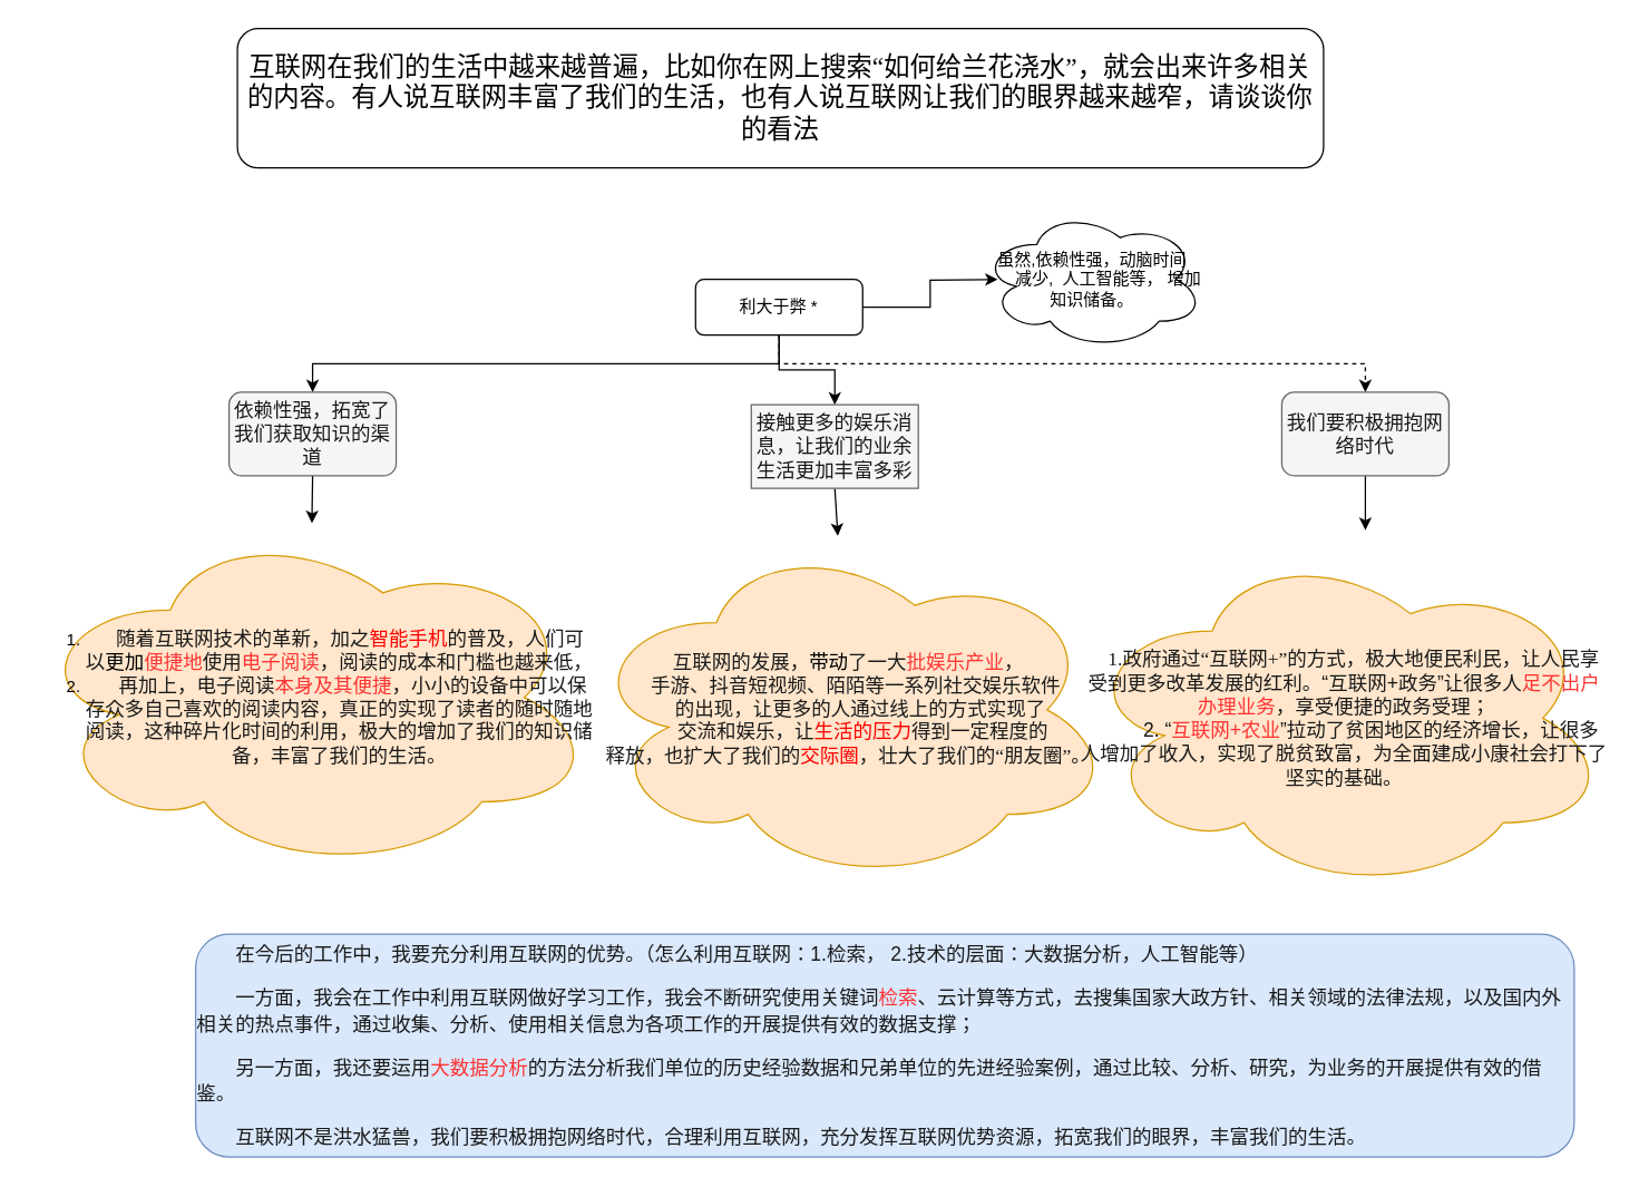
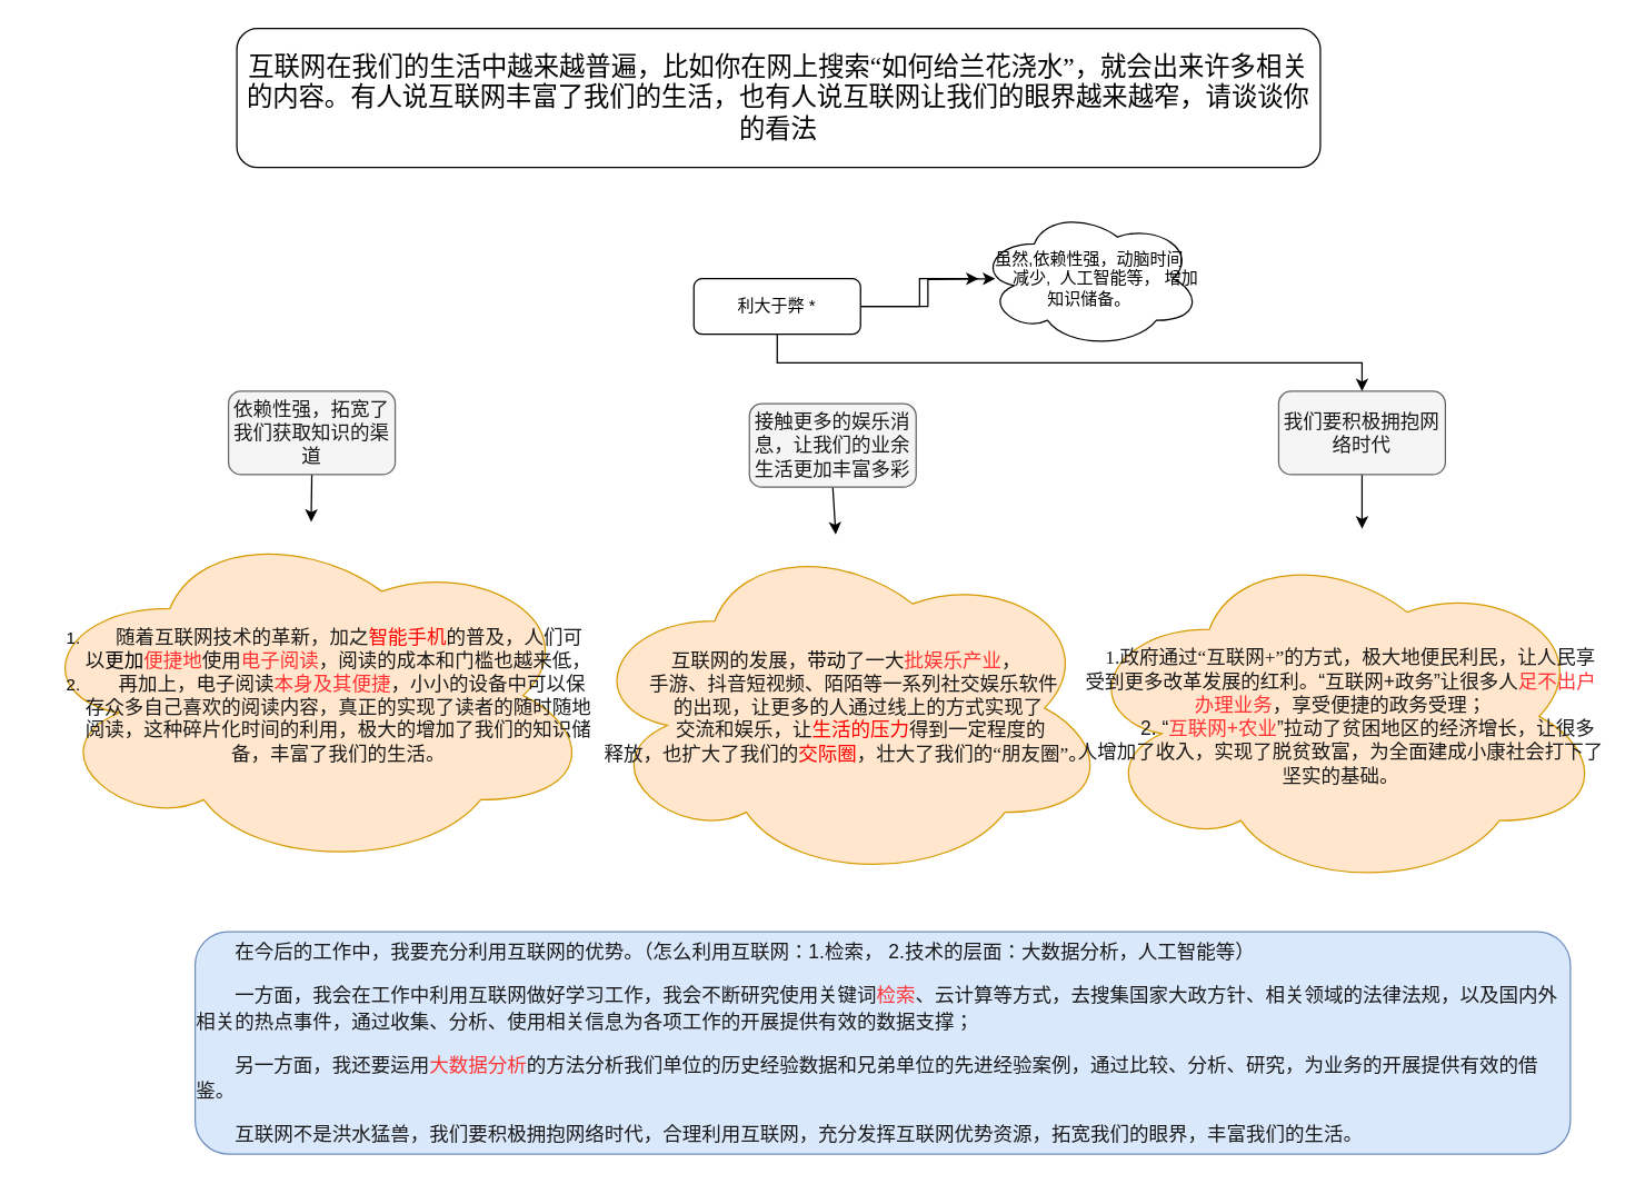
  <mxCell id="0" />
  <mxCell id="1" parent="0" />
  <mxCell id="2" value="" style="edgeStyle=orthogonalEdgeStyle;rounded=0;orthogonalLoop=1;jettySize=auto;html=1;" edge="1" parent="1" source="6"><mxGeometry relative="1" as="geometry"><mxPoint x="716" y="200" as="targetPoint" /></mxGeometry></mxCell>
- <mxCell id="3" style="edgeStyle=orthogonalEdgeStyle;rounded=0;orthogonalLoop=1;jettySize=auto;html=1;exitX=0.5;exitY=1;exitDx=0;exitDy=0;entryX=0.5;entryY=0;entryDx=0;entryDy=0;" edge="1" parent="1" source="6" target="14"><mxGeometry relative="1" as="geometry" /></mxCell>
- <mxCell id="4" style="edgeStyle=orthogonalEdgeStyle;rounded=0;orthogonalLoop=1;jettySize=auto;html=1;exitX=0.5;exitY=1;exitDx=0;exitDy=0;dashed=1;" edge="1" parent="1" source="6" target="8"><mxGeometry relative="1" as="geometry" /></mxCell>
- <mxCell id="5" style="edgeStyle=orthogonalEdgeStyle;rounded=0;orthogonalLoop=1;jettySize=auto;html=1;" edge="1" parent="1" source="6" target="12"><mxGeometry relative="1" as="geometry" /></mxCell>
+ <mxCell id="4" style="edgeStyle=orthogonalEdgeStyle;rounded=0;orthogonalLoop=1;jettySize=auto;html=1;exitX=0.5;exitY=1;exitDx=0;exitDy=0;" edge="1" parent="1" source="6" target="8"><mxGeometry relative="1" as="geometry" /></mxCell>
+ <mxCell id="5" style="edgeStyle=orthogonalEdgeStyle;rounded=0;orthogonalLoop=1;jettySize=auto;html=1;" edge="1" parent="1" source="6" target="10"><mxGeometry relative="1" as="geometry" /></mxCell>
  <mxCell id="6" value="利大于弊 *" style="rounded=1;whiteSpace=wrap;html=1;fontSize=12;glass=0;strokeWidth=1;shadow=0;" parent="1" vertex="1"><mxGeometry x="499" y="200" width="120" height="40" as="geometry" /></mxCell>
  <mxCell id="7" style="edgeStyle=none;rounded=0;orthogonalLoop=1;jettySize=auto;html=1;exitX=0.5;exitY=1;exitDx=0;exitDy=0;" edge="1" parent="1" source="8"><mxGeometry relative="1" as="geometry"><mxPoint x="980" y="380" as="targetPoint" /></mxGeometry></mxCell>
  <mxCell id="8" value="&lt;p class=&quot;MsoNormal&quot;&gt;&lt;span style=&quot;color: rgb(25 , 25 , 25) ; font-size: 10.5pt&quot;&gt;我们要积极拥抱网络时代&lt;/span&gt;&lt;/p&gt;" style="rounded=1;whiteSpace=wrap;html=1;fillColor=#f5f5f5;strokeColor=#666666;fontColor=#333333;" vertex="1" parent="1"><mxGeometry x="920" y="281" width="120" height="60" as="geometry" /></mxCell>
  <mxCell id="9" value="&lt;p class=&quot;MsoNormal&quot;&gt;&lt;span style=&quot;font-size: 14.0pt&quot;&gt;&lt;font face=&quot;宋体&quot;&gt;互联网在我们的生活中越来越普遍，比如你在网上搜索&lt;/font&gt;&lt;font face=&quot;宋体&quot;&gt;“如何给兰花浇水”，就会出来许多相关的内容。有人说互联网丰富了我们的生活，也有人说互联网让我们的眼界越来越窄，请谈谈你的看法&lt;/font&gt;&lt;/span&gt;&lt;/p&gt;" style="rounded=1;whiteSpace=wrap;html=1;fontSize=12;glass=0;strokeWidth=1;shadow=0;" vertex="1" parent="1"><mxGeometry x="170" y="20" width="780" height="100" as="geometry" /></mxCell>
  <mxCell id="10" value="虽然,依赖性强，动脑时间&lt;br&gt;&amp;nbsp; &amp;nbsp; &amp;nbsp; &amp;nbsp;减少,&amp;nbsp; 人工智能等， 增加知识储备。" style="ellipse;shape=cloud;whiteSpace=wrap;html=1;rounded=1;shadow=0;strokeWidth=1;glass=0;" vertex="1" parent="1"><mxGeometry x="704" y="150" width="160" height="100" as="geometry" /></mxCell>
  <mxCell id="11" style="edgeStyle=none;rounded=0;orthogonalLoop=1;jettySize=auto;html=1;exitX=0.5;exitY=1;exitDx=0;exitDy=0;" edge="1" parent="1" source="12" target="16"><mxGeometry relative="1" as="geometry" /></mxCell>
- <mxCell id="12" value="&lt;p class=&quot;MsoNormal&quot;&gt;&lt;span style=&quot;color: rgb(25 , 25 , 25) ; font-size: 10.5pt&quot;&gt;接触更多的娱乐消息，让我们的业余生活更加丰富多彩&lt;/span&gt;&lt;/p&gt;" style="whiteSpace=wrap;html=1;shadow=0;strokeWidth=1;glass=0;fillColor=#f5f5f5;strokeColor=#666666;fontColor=#333333;rounded=0;" vertex="1" parent="1"><mxGeometry x="539" y="290" width="120" height="60" as="geometry" /></mxCell>
+ <mxCell id="12" value="&lt;p class=&quot;MsoNormal&quot;&gt;&lt;span style=&quot;color: rgb(25 , 25 , 25) ; font-size: 10.5pt&quot;&gt;接触更多的娱乐消息，让我们的业余生活更加丰富多彩&lt;/span&gt;&lt;/p&gt;" style="whiteSpace=wrap;html=1;rounded=1;shadow=0;strokeWidth=1;glass=0;fillColor=#f5f5f5;strokeColor=#666666;fontColor=#333333;" vertex="1" parent="1"><mxGeometry x="539" y="290" width="120" height="60" as="geometry" /></mxCell>
  <mxCell id="13" style="edgeStyle=none;rounded=0;orthogonalLoop=1;jettySize=auto;html=1;exitX=0.5;exitY=1;exitDx=0;exitDy=0;" edge="1" parent="1" source="14" target="15"><mxGeometry relative="1" as="geometry" /></mxCell>
  <mxCell id="14" value="&lt;p class=&quot;MsoNormal&quot;&gt;&lt;span style=&quot;color: rgb(25 , 25 , 25) ; font-size: 10.5pt&quot;&gt;依赖性强，拓宽了我们获取知识的渠道&lt;/span&gt;&lt;/p&gt;" style="rounded=1;whiteSpace=wrap;html=1;fillColor=#f5f5f5;strokeColor=#666666;fontColor=#333333;" vertex="1" parent="1"><mxGeometry x="164" y="281" width="120" height="60" as="geometry" /></mxCell>
  <mxCell id="15" value="&lt;p class=&quot;MsoNormal&quot; style=&quot;text-indent: 21.0pt ; text-align: left ; line-height: 150%&quot;&gt;&lt;ol&gt;&lt;li&gt;&lt;span style=&quot;text-indent: 21pt ; color: rgb(25 , 25 , 25) ; font-size: 10.5pt&quot;&gt;&amp;nbsp; &amp;nbsp; 随着互联网技术的革新，加之&lt;/span&gt;&lt;span style=&quot;text-indent: 21pt ; font-size: 10.5pt&quot;&gt;&lt;font color=&quot;#ff0000&quot;&gt;智能手机&lt;/font&gt;&lt;/span&gt;&lt;span style=&quot;text-indent: 21pt ; color: rgb(25 , 25 , 25) ; font-size: 10.5pt&quot;&gt;的普及，人们可以&lt;/span&gt;&lt;span style=&quot;text-indent: 21pt ; font-size: 10.5pt&quot;&gt;更加&lt;font color=&quot;#ff3333&quot;&gt;便捷地&lt;/font&gt;&lt;/span&gt;&lt;span style=&quot;text-indent: 21pt ; color: rgb(25 , 25 , 25) ; font-size: 10.5pt&quot;&gt;使用&lt;/span&gt;&lt;span style=&quot;text-indent: 21pt ; font-size: 10.5pt&quot;&gt;&lt;font color=&quot;#ff3333&quot;&gt;电子阅读&lt;/font&gt;&lt;/span&gt;&lt;span style=&quot;text-indent: 21pt ; color: rgb(25 , 25 , 25) ; font-size: 10.5pt&quot;&gt;，&lt;/span&gt;&lt;span style=&quot;text-indent: 21pt ; color: rgb(25 , 25 , 25) ; font-size: 10.5pt&quot;&gt;阅读的成本和门槛也越来低，&lt;/span&gt;&lt;/li&gt;&lt;li&gt;&lt;span style=&quot;color: rgb(25 , 25 , 25) ; font-size: 10.5pt ; text-indent: 21pt&quot;&gt;&amp;nbsp; &amp;nbsp; &amp;nbsp;再加上，电子阅读&lt;/span&gt;&lt;span style=&quot;font-size: 10.5pt ; text-indent: 21pt&quot;&gt;&lt;font color=&quot;#ff3333&quot;&gt;本身及其便捷&lt;/font&gt;&lt;/span&gt;&lt;span style=&quot;color: rgb(25 , 25 , 25) ; font-size: 10.5pt ; text-indent: 21pt&quot;&gt;，小小的设备中可以保存众多自己喜欢的阅读内容，真正的实现了读者的随时随地阅读，这种碎片化时间的利用，极大的增加了我们的知识储备，丰富了我们的生活。&lt;/span&gt;&lt;/li&gt;&lt;/ol&gt;&lt;/p&gt;" style="ellipse;shape=cloud;whiteSpace=wrap;html=1;fillColor=#ffe6cc;strokeColor=#d79b00;" vertex="1" parent="1"><mxGeometry x="20" y="375" width="407" height="250" as="geometry" /></mxCell>
  <mxCell id="16" value="&lt;p class=&quot;MsoNormal&quot; style=&quot;text-indent: 21.0pt ; text-align: left ; line-height: 150%&quot;&gt;&lt;/p&gt;&lt;span style=&quot;text-align: left ; text-indent: 21pt ; font-size: 10.5pt&quot;&gt;&lt;font face=&quot;宋体&quot;&gt;&lt;font color=&quot;#191919&quot;&gt;互联网的发展，&lt;/font&gt;带动&lt;font color=&quot;#191919&quot;&gt;了一大&lt;/font&gt;&lt;font color=&quot;#ff3333&quot;&gt;批娱乐产业&lt;/font&gt;&lt;font color=&quot;#191919&quot;&gt;，&lt;/font&gt;&lt;br&gt;&lt;/font&gt;&lt;/span&gt;&lt;font face=&quot;宋体&quot; style=&quot;text-align: left ; text-indent: 21pt ; color: rgb(25 , 25 , 25) ; font-size: 10.5pt&quot;&gt;&amp;nbsp; &amp;nbsp;手游、抖音短视频、陌陌等一系列社交娱乐软件&lt;br&gt;&amp;nbsp; &amp;nbsp; &amp;nbsp;的出现，让更多的人通过线上的方式实现了&lt;br&gt;&amp;nbsp; &amp;nbsp; &amp;nbsp; 交流和娱乐，让&lt;/font&gt;&lt;font face=&quot;宋体&quot; style=&quot;text-align: left ; text-indent: 21pt ; font-size: 10.5pt&quot; color=&quot;#ff0000&quot;&gt;生活的压力&lt;/font&gt;&lt;font face=&quot;宋体&quot; style=&quot;text-align: left ; text-indent: 21pt ; color: rgb(25 , 25 , 25) ; font-size: 10.5pt&quot;&gt;得到一定程度的&lt;br&gt;释放，也扩大了我们的&lt;/font&gt;&lt;font face=&quot;宋体&quot; style=&quot;text-align: left ; text-indent: 21pt ; font-size: 10.5pt&quot; color=&quot;#ff0000&quot;&gt;交际圈&lt;/font&gt;&lt;font face=&quot;宋体&quot; style=&quot;text-align: left ; text-indent: 21pt ; color: rgb(25 , 25 , 25) ; font-size: 10.5pt&quot;&gt;，壮大了我们的&lt;/font&gt;&lt;font face=&quot;宋体&quot; style=&quot;text-align: left ; text-indent: 21pt ; color: rgb(25 , 25 , 25) ; font-size: 10.5pt&quot;&gt;“朋友圈”。&lt;br&gt;&lt;/font&gt;&lt;p&gt;&lt;/p&gt;" style="ellipse;shape=cloud;whiteSpace=wrap;html=1;fillColor=#ffe6cc;strokeColor=#d79b00;" vertex="1" parent="1"><mxGeometry x="419" y="384" width="380" height="250" as="geometry" /></mxCell>
  <mxCell id="17" value="&lt;p class=&quot;MsoNormal&quot; style=&quot;text-indent: 21.0pt ; text-align: left ; line-height: 150%&quot;&gt;&lt;/p&gt;&lt;p class=&quot;MsoNormal&quot;&gt;&lt;/p&gt;&lt;span style=&quot;font-size: 10.5pt&quot;&gt;&lt;div&gt;&lt;span style=&quot;color: rgb(25 , 25 , 25) ; font-size: 10.5pt&quot;&gt;&lt;font face=&quot;宋体&quot;&gt;&amp;nbsp; &amp;nbsp; 1.政府通过&lt;/font&gt;&lt;font face=&quot;宋体&quot;&gt;“互联网+”的方式，极大地便民利民，&lt;/font&gt;&lt;/span&gt;&lt;span style=&quot;font-size: 10.5pt&quot;&gt;&lt;font color=&quot;#191919&quot;&gt;让人民享受到更多改革发展的红利。“互联网+政务”让很多人&lt;/font&gt;&lt;font color=&quot;#ff3333&quot;&gt;足不出户办理业务&lt;/font&gt;&lt;font color=&quot;#191919&quot;&gt;，享受便捷的政务受理；&lt;/font&gt;&lt;/span&gt;&lt;/div&gt;&lt;/span&gt;&lt;span style=&quot;font-size: 10.5pt&quot;&gt;&lt;div&gt;&lt;span style=&quot;font-size: 10.5pt&quot;&gt;&lt;font color=&quot;#191919&quot;&gt;&amp;nbsp; &amp;nbsp; &amp;nbsp; &amp;nbsp; &amp;nbsp; 2. “&lt;/font&gt;&lt;font color=&quot;#ff3333&quot;&gt;互联网+农业&lt;/font&gt;&lt;font color=&quot;#191919&quot;&gt;”拉动了贫困地区的经济增长，让很多人增加了收入，实现了脱贫致富，为全面建成小康社会打下了坚实的基础。&lt;/font&gt;&lt;/span&gt;&lt;/div&gt;&lt;/span&gt;&lt;p&gt;&lt;/p&gt;&lt;p&gt;&lt;/p&gt;" style="ellipse;shape=cloud;whiteSpace=wrap;html=1;fillColor=#ffe6cc;strokeColor=#d79b00;" vertex="1" parent="1"><mxGeometry x="775" y="390" width="380" height="250" as="geometry" /></mxCell>
  <mxCell id="18" value="&lt;p class=&quot;MsoNormal&quot; style=&quot;text-indent: 21.0pt ; text-align: left ; line-height: 150%&quot;&gt;&lt;span style=&quot;color: rgb(25 , 25 , 25) ; font-size: 10.5pt ; text-indent: 21pt&quot;&gt;在今后的工作中，我要充分利用互联网的优势。（怎么利用互联网：1.检索， 2.技术的层面：大数据分析，人工智能等）&lt;/span&gt;&lt;br&gt;&lt;/p&gt;&lt;p class=&quot;MsoNormal&quot; style=&quot;text-indent: 21.0pt ; text-align: left ; line-height: 150%&quot;&gt;&lt;span style=&quot;color: rgb(25 , 25 , 25) ; font-size: 10.5pt&quot;&gt;一方面&lt;/span&gt;&lt;span style=&quot;color: rgb(25 , 25 , 25) ; font-size: 10.5pt&quot;&gt;，我会在工作中利用互联网做好学习工作，我会不断研究使用关键词&lt;/span&gt;&lt;span style=&quot;font-size: 10.5pt&quot;&gt;&lt;font color=&quot;#ff3333&quot;&gt;检索&lt;/font&gt;&lt;/span&gt;&lt;span style=&quot;color: rgb(25 , 25 , 25) ; font-size: 10.5pt&quot;&gt;、云计算等方式，去搜集国家大政方针、相关领域的法律法规，以及国内外相关的热点事件，通过收集、分析、使用相关信息为各项工作的开展提供有效的数据支撑；&lt;/span&gt;&lt;/p&gt;&lt;p class=&quot;MsoNormal&quot; style=&quot;text-indent: 21.0pt ; text-align: left ; line-height: 150%&quot;&gt;&lt;span style=&quot;color: rgb(25 , 25 , 25) ; font-size: 10.5pt&quot;&gt;另一方面，我还要运用&lt;/span&gt;&lt;span style=&quot;font-size: 10.5pt&quot;&gt;&lt;font color=&quot;#ff3333&quot;&gt;大数据分析&lt;/font&gt;&lt;/span&gt;&lt;span style=&quot;color: rgb(25 , 25 , 25) ; font-size: 10.5pt&quot;&gt;的方法分析我们单位的历史经验数据和兄弟单位的先进经验案例，通过比较、分析、研究，为业务的开展提供有效的借鉴。&lt;/span&gt;&lt;/p&gt;&lt;p class=&quot;MsoNormal&quot; style=&quot;text-indent: 21.0pt ; text-align: left ; line-height: 150%&quot;&gt;&lt;span style=&quot;color: rgb(25 , 25 , 25) ; font-size: 10.5pt ; text-indent: 21pt&quot;&gt;互联网不是洪水猛兽，我们要积极拥抱网络时代，合理利用互联网，充分发挥互联网优势资源，拓宽我们的眼界，丰富我们的生活。&lt;/span&gt;&lt;/p&gt;&lt;p class=&quot;MsoNormal&quot; style=&quot;text-indent: 21.0pt ; text-align: left ; line-height: 150%&quot;&gt;&lt;span style=&quot;color: rgb(25 , 25 , 25) ; font-size: 10.5pt&quot;&gt;&lt;/span&gt;&lt;/p&gt;" style="rounded=1;whiteSpace=wrap;html=1;fontSize=12;glass=0;strokeWidth=1;shadow=0;fillColor=#dae8fc;strokeColor=#6c8ebf;" vertex="1" parent="1"><mxGeometry x="140" y="670" width="990" height="160" as="geometry" /></mxCell>
